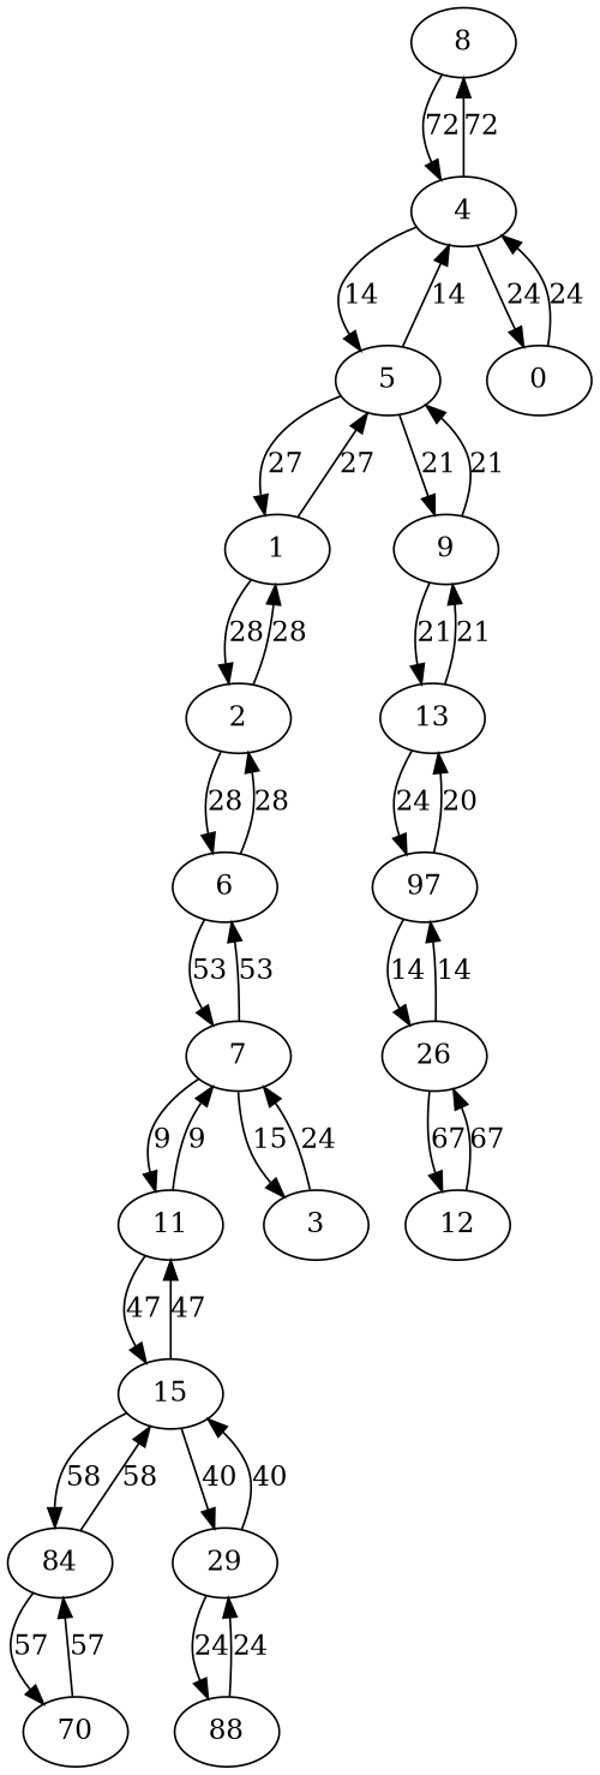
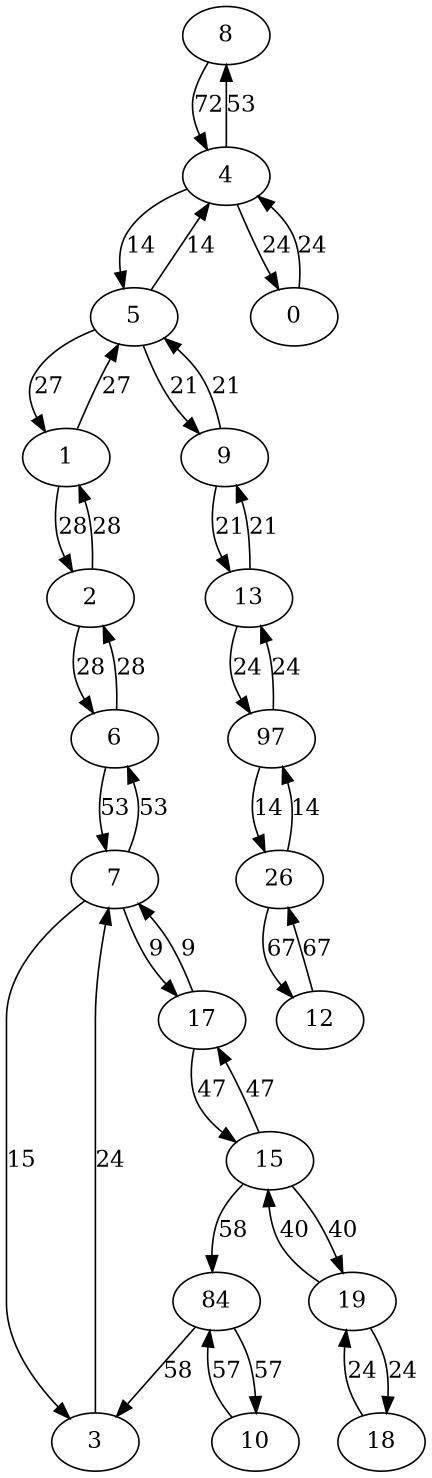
  digraph {
    8
    4
    5
    0
    1
    9
    n7 [label=26]
    12
    n9 [label=97]
    13
    n11 [label=84]
    15
-   10 [label=70]
-   11
-   19 [label=29]
+   10
+   11 [label=17]
+   19
    7
-   18 [label=88]
+   18
    6
    2
    3
    8 -> 4 [label=72]
-   4 -> 8 [label=72]
+   4 -> 8 [label=53]
    4 -> 5 [label=14]
    4 -> 0 [label=24]
    5 -> 4 [label=14]
    5 -> 1 [label=27]
    5 -> 9 [label=21]
    0 -> 4 [label=24]
    1 -> 5 [label=27]
    1 -> 2 [label=28]
    9 -> 5 [label=21]
    9 -> 13 [label=21]
    n7 -> 12 [label=67]
    n7 -> n9 [label=14]
    12 -> n7 [label=67]
    n9 -> n7 [label=14]
-   n9 -> 13 [label=20]
+   n9 -> 13 [label=24]
    13 -> 9 [label=21]
    13 -> n9 [label=24]
-   n11 -> 15 [label=58]
+   n11 -> 3 [label=58]
    n11 -> 10 [label=57]
    15 -> n11 [label=58]
    15 -> 11 [label=47]
    15 -> 19 [label=40]
    10 -> n11 [label=57]
    11 -> 15 [label=47]
    11 -> 7 [label=9]
    19 -> 15 [label=40]
    19 -> 18 [label=24]
    7 -> 11 [label=9]
    7 -> 6 [label=53]
    7 -> 3 [label=15]
    18 -> 19 [label=24]
    6 -> 7 [label=53]
    6 -> 2 [label=28]
    2 -> 1 [label=28]
    2 -> 6 [label=28]
    3 -> 7 [label=24]
  }
